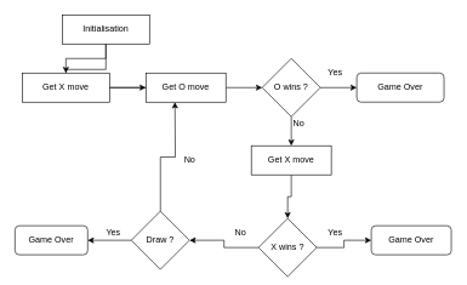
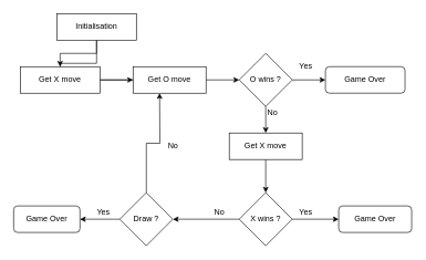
  <mxCell id="0" />
  <mxCell id="1" parent="0" />
  <mxCell id="2" style="edgeStyle=orthogonalEdgeStyle;rounded=0;orthogonalLoop=1;jettySize=auto;html=1;" parent="1" source="4" edge="1"><mxGeometry relative="1" as="geometry"><mxPoint x="90" y="130" as="targetPoint" /></mxGeometry></mxCell>
  <mxCell id="3" style="edgeStyle=orthogonalEdgeStyle;rounded=0;orthogonalLoop=1;jettySize=auto;html=1;exitX=0.5;exitY=1;exitDx=0;exitDy=0;entryX=0.5;entryY=0;entryDx=0;entryDy=0;" parent="1" source="4" target="7" edge="1"><mxGeometry relative="1" as="geometry" /></mxCell>
  <mxCell id="4" value="Initialisation" style="rounded=0;whiteSpace=wrap;html=1;" parent="1" vertex="1"><mxGeometry x="85" y="20" width="120" height="40" as="geometry" /></mxCell>
  <mxCell id="5" style="edgeStyle=orthogonalEdgeStyle;rounded=0;orthogonalLoop=1;jettySize=auto;html=1;" parent="1" source="7" edge="1"><mxGeometry relative="1" as="geometry"><mxPoint x="210" y="120" as="targetPoint" /><Array as="points"><mxPoint x="180" y="120" /><mxPoint x="180" y="120" /></Array></mxGeometry></mxCell>
  <mxCell id="6" style="edgeStyle=orthogonalEdgeStyle;rounded=0;orthogonalLoop=1;jettySize=auto;html=1;entryX=0;entryY=0.5;entryDx=0;entryDy=0;" parent="1" source="7" target="9" edge="1"><mxGeometry relative="1" as="geometry" /></mxCell>
  <mxCell id="7" value="Get X move" style="rounded=0;whiteSpace=wrap;html=1;" parent="1" vertex="1"><mxGeometry x="30" y="100" width="120" height="40" as="geometry" /></mxCell>
  <mxCell id="8" style="edgeStyle=orthogonalEdgeStyle;rounded=0;orthogonalLoop=1;jettySize=auto;html=1;entryX=0;entryY=0.5;entryDx=0;entryDy=0;" parent="1" source="9" target="12" edge="1"><mxGeometry relative="1" as="geometry" /></mxCell>
  <mxCell id="9" value="Get O move" style="rounded=0;whiteSpace=wrap;html=1;" parent="1" vertex="1"><mxGeometry x="200" y="100" width="110" height="40" as="geometry" /></mxCell>
  <mxCell id="10" style="edgeStyle=orthogonalEdgeStyle;rounded=0;orthogonalLoop=1;jettySize=auto;html=1;exitX=0.5;exitY=1;exitDx=0;exitDy=0;" parent="1" source="12" edge="1"><mxGeometry relative="1" as="geometry"><mxPoint x="400" y="200" as="targetPoint" /></mxGeometry></mxCell>
  <mxCell id="11" style="edgeStyle=orthogonalEdgeStyle;rounded=0;orthogonalLoop=1;jettySize=auto;html=1;entryX=0;entryY=0.5;entryDx=0;entryDy=0;" parent="1" source="12" target="13" edge="1"><mxGeometry relative="1" as="geometry" /></mxCell>
  <mxCell id="12" value="O wins ?" style="rhombus;whiteSpace=wrap;html=1;" parent="1" vertex="1"><mxGeometry x="360" y="80" width="80" height="80" as="geometry" /></mxCell>
  <mxCell id="13" value="Game Over" style="rounded=1;whiteSpace=wrap;html=1;" parent="1" vertex="1"><mxGeometry x="490" y="100" width="120" height="40" as="geometry" /></mxCell>
  <mxCell id="14" style="edgeStyle=orthogonalEdgeStyle;rounded=0;orthogonalLoop=1;jettySize=auto;html=1;entryX=0.5;entryY=0;entryDx=0;entryDy=0;" parent="1" source="15" target="22" edge="1"><mxGeometry relative="1" as="geometry" /></mxCell>
  <mxCell id="15" value="Get X move" style="rounded=0;whiteSpace=wrap;html=1;" parent="1" vertex="1"><mxGeometry x="345" y="200" width="110" height="40" as="geometry" /></mxCell>
  <mxCell id="16" value="Game Over" style="rounded=1;whiteSpace=wrap;html=1;" parent="1" vertex="1"><mxGeometry x="20" y="310" width="100" height="40" as="geometry" /></mxCell>
  <mxCell id="17" style="edgeStyle=orthogonalEdgeStyle;rounded=0;orthogonalLoop=1;jettySize=auto;html=1;entryX=1;entryY=0.5;entryDx=0;entryDy=0;" parent="1" source="19" target="16" edge="1"><mxGeometry relative="1" as="geometry" /></mxCell>
  <mxCell id="18" style="edgeStyle=orthogonalEdgeStyle;rounded=0;orthogonalLoop=1;jettySize=auto;html=1;" parent="1" source="19" edge="1"><mxGeometry relative="1" as="geometry"><mxPoint x="240" y="140" as="targetPoint" /></mxGeometry></mxCell>
  <mxCell id="19" value="Draw ?" style="rhombus;whiteSpace=wrap;html=1;" parent="1" vertex="1"><mxGeometry x="180" y="290" width="80" height="80" as="geometry" /></mxCell>
  <mxCell id="20" style="edgeStyle=orthogonalEdgeStyle;rounded=0;orthogonalLoop=1;jettySize=auto;html=1;" parent="1" source="22" target="23" edge="1"><mxGeometry relative="1" as="geometry" /></mxCell>
  <mxCell id="21" style="edgeStyle=orthogonalEdgeStyle;rounded=0;orthogonalLoop=1;jettySize=auto;html=1;entryX=1;entryY=0.5;entryDx=0;entryDy=0;" parent="1" source="22" target="19" edge="1"><mxGeometry relative="1" as="geometry" /></mxCell>
- <mxCell id="22" value="X wins ?" style="rhombus;whiteSpace=wrap;html=1;" parent="1" vertex="1"><mxGeometry x="355" y="300" width="80" height="80" as="geometry" /></mxCell>
+ <mxCell id="22" value="X wins ?" style="rhombus;whiteSpace=wrap;html=1;" parent="1" vertex="1"><mxGeometry x="360" y="290" width="80" height="80" as="geometry" /></mxCell>
  <mxCell id="23" value="Game Over" style="rounded=1;whiteSpace=wrap;html=1;" parent="1" vertex="1"><mxGeometry x="510" y="310" width="110" height="40" as="geometry" /></mxCell>
  <mxCell id="24" value="Yes" style="text;html=1;align=center;verticalAlign=middle;resizable=0;points=[];autosize=1;strokeColor=none;" parent="1" vertex="1"><mxGeometry x="445" y="90" width="30" height="20" as="geometry" /></mxCell>
  <mxCell id="25" value="No" style="text;html=1;align=center;verticalAlign=middle;resizable=0;points=[];autosize=1;strokeColor=none;" parent="1" vertex="1"><mxGeometry x="395" y="160" width="30" height="20" as="geometry" /></mxCell>
  <mxCell id="26" value="Yes" style="text;html=1;align=center;verticalAlign=middle;resizable=0;points=[];autosize=1;strokeColor=none;" parent="1" vertex="1"><mxGeometry x="445" y="310" width="30" height="20" as="geometry" /></mxCell>
  <mxCell id="27" value="No" style="text;html=1;align=center;verticalAlign=middle;resizable=0;points=[];autosize=1;strokeColor=none;" parent="1" vertex="1"><mxGeometry x="315" y="310" width="30" height="20" as="geometry" /></mxCell>
  <mxCell id="28" value="Yes" style="text;html=1;align=center;verticalAlign=middle;resizable=0;points=[];autosize=1;strokeColor=none;" parent="1" vertex="1"><mxGeometry x="140" y="310" width="30" height="20" as="geometry" /></mxCell>
  <mxCell id="29" value="No" style="text;html=1;align=center;verticalAlign=middle;resizable=0;points=[];autosize=1;strokeColor=none;" parent="1" vertex="1"><mxGeometry x="245" y="210" width="30" height="20" as="geometry" /></mxCell>
